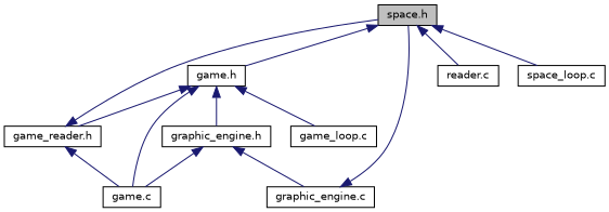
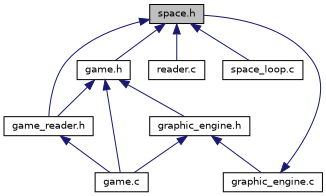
  digraph {
    node [color=black fillcolor=white fontname=Helvetica fontsize=10 shape=record style=filled]
    edge [color=midnightblue dir=back fontname=Helvetica fontsize=10 labelfontname=Helvetica labelfontsize=10 style=solid]
    n1 [fillcolor=grey75 fontcolor=black height=0.2 label="space.h" width=0.4]
    n2 [height=0.2 label="game.h" width=0.4]
    n3 [height=0.2 label="game_reader.h" width=0.4]
    n4 [height=0.2 label="reader.c" width=0.4]
    n5 [height=0.2 label="space_loop.c" width=0.4]
    n6 [height=0.2 label="game.c" width=0.4]
    n7 [height=0.2 label="graphic_engine.h" width=0.4]
-   n8 [height=0.2 label="game_loop.c" width=0.4]
    n9 [height=0.2 label="graphic_engine.c" width=0.4]
    n1 -> n2
-   n3 -> n1
+   n1 -> n3
    n1 -> n4
    n1 -> n5
    n2 -> n3
    n2 -> n6
    n2 -> n7
-   n2 -> n8
    n3 -> n6
    n7 -> n6
    n7 -> n9
    n9 -> n1
  }
